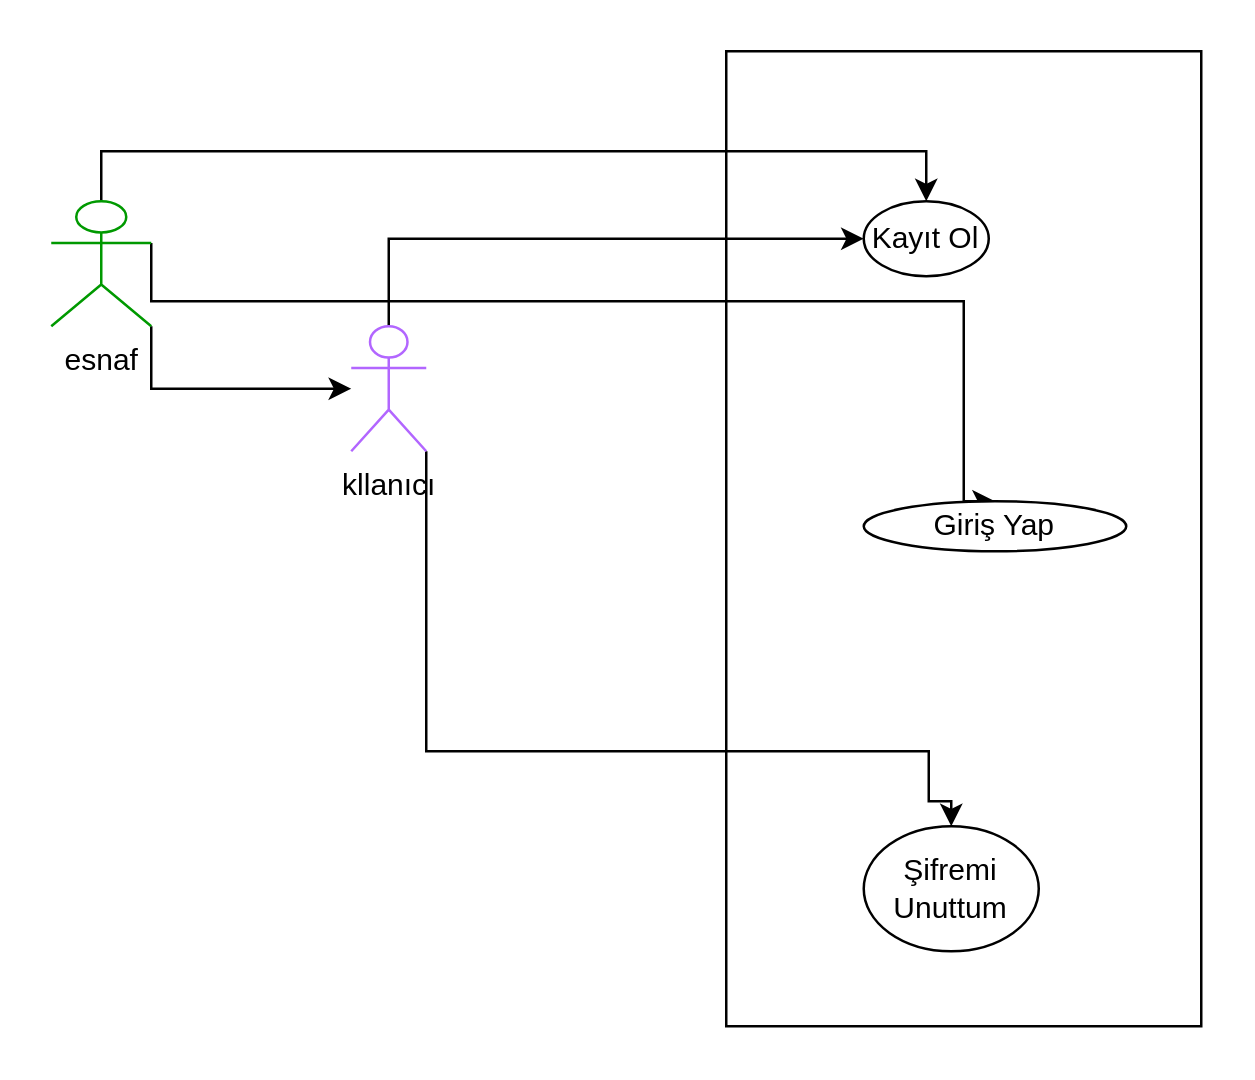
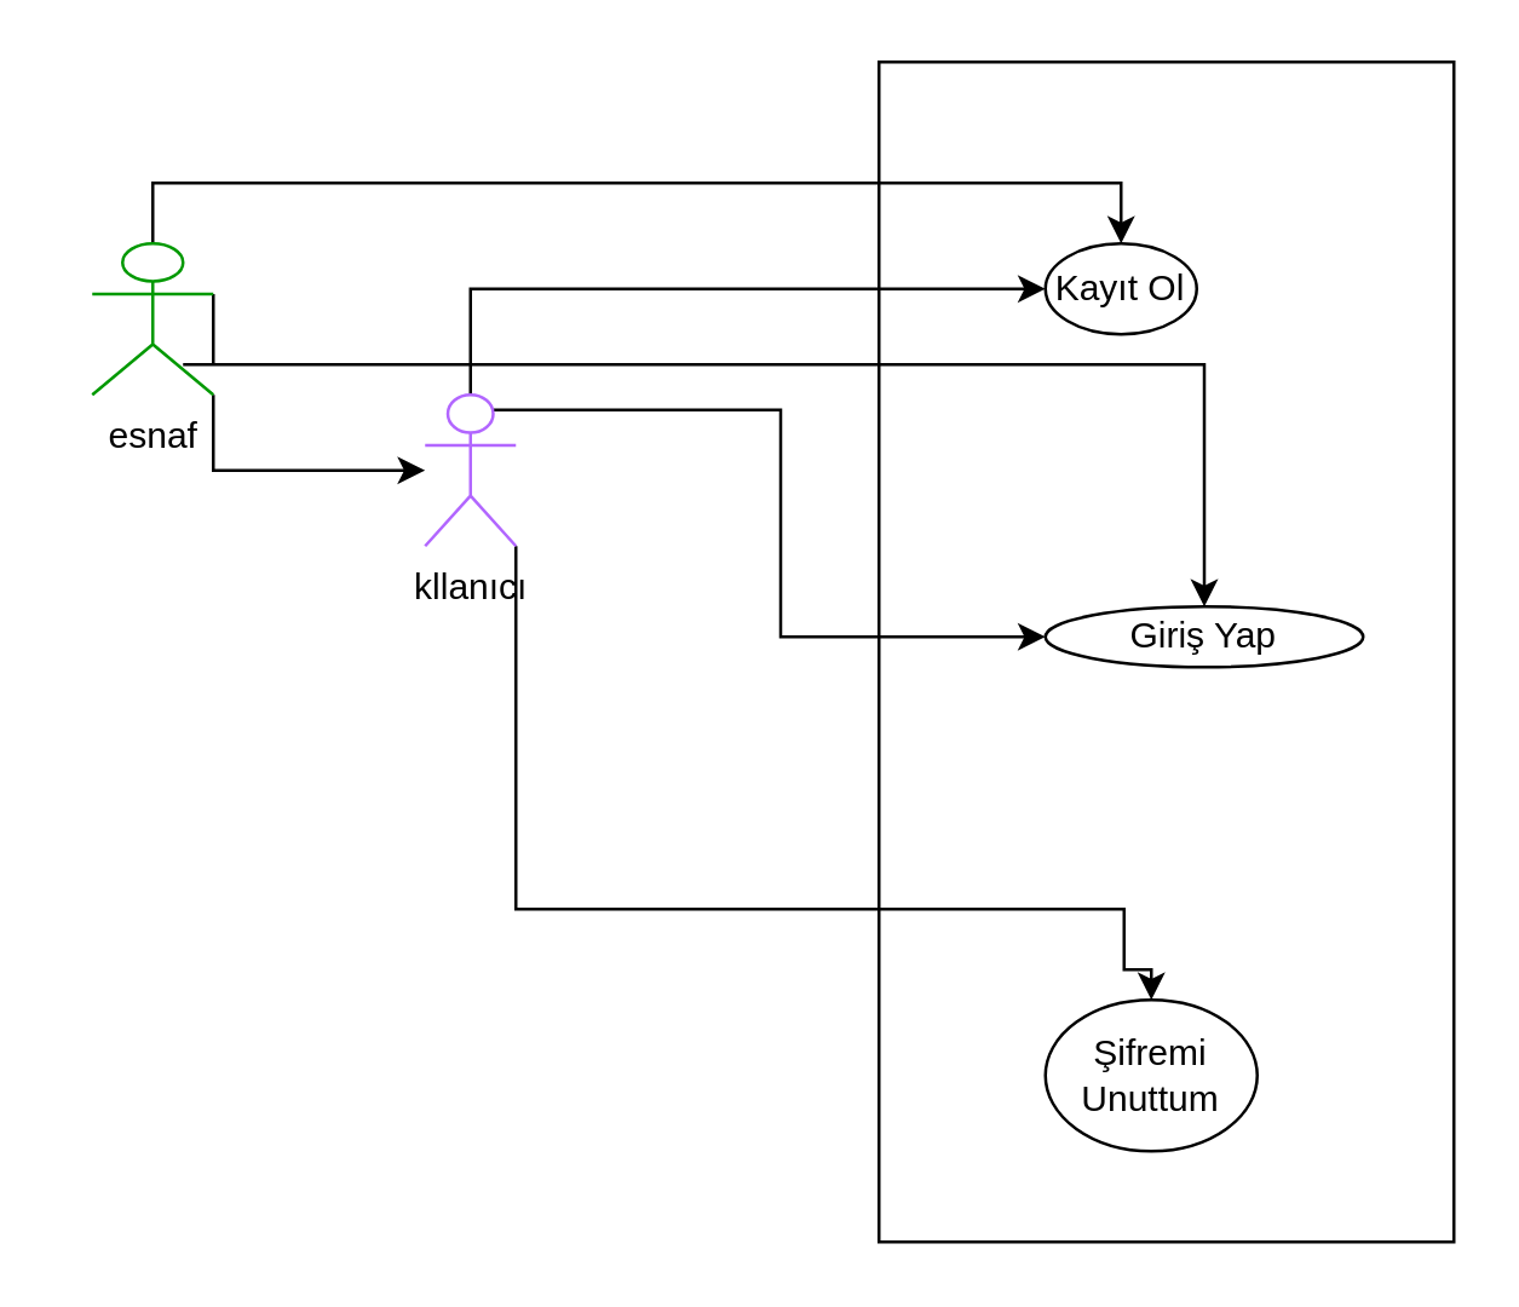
  <mxCell id="0" />
  <mxCell id="1" parent="0" />
  <mxCell id="2" value="" style="rounded=0;whiteSpace=wrap;html=1;" vertex="1" parent="1"><mxGeometry x="290" y="20" width="190" height="390" as="geometry" /></mxCell>
  <mxCell id="3" style="edgeStyle=orthogonalEdgeStyle;rounded=0;orthogonalLoop=1;jettySize=auto;html=1;exitX=1;exitY=1;exitDx=0;exitDy=0;exitPerimeter=0;entryX=0.5;entryY=0;entryDx=0;entryDy=0;" edge="1" parent="1" source="6" target="13"><mxGeometry relative="1" as="geometry"><mxPoint x="370" y="260" as="targetPoint" /><Array as="points"><mxPoint x="170" y="300" /><mxPoint x="371" y="300" /><mxPoint x="371" y="320" /><mxPoint x="380" y="320" /></Array></mxGeometry></mxCell>
  <mxCell id="4" style="edgeStyle=orthogonalEdgeStyle;rounded=0;orthogonalLoop=1;jettySize=auto;html=1;exitX=0.5;exitY=0;exitDx=0;exitDy=0;exitPerimeter=0;entryX=0;entryY=0.5;entryDx=0;entryDy=0;" edge="1" parent="1" source="6" target="11"><mxGeometry relative="1" as="geometry" /></mxCell>
+ <mxCell id="5" style="edgeStyle=orthogonalEdgeStyle;rounded=0;orthogonalLoop=1;jettySize=auto;html=1;exitX=0.75;exitY=0.1;exitDx=0;exitDy=0;exitPerimeter=0;entryX=0;entryY=0.5;entryDx=0;entryDy=0;" edge="1" parent="1" source="6" target="12"><mxGeometry relative="1" as="geometry" /></mxCell>
  <mxCell id="6" value="&lt;font style=&quot;vertical-align: inherit;&quot;&gt;&lt;font style=&quot;vertical-align: inherit;&quot;&gt;kllanıcı&lt;/font&gt;&lt;/font&gt;" style="shape=umlActor;verticalLabelPosition=bottom;verticalAlign=top;html=1;outlineConnect=0;strokeColor=#B266FF;" vertex="1" parent="1"><mxGeometry x="140" y="130" width="30" height="50" as="geometry" /></mxCell>
  <mxCell id="7" style="edgeStyle=orthogonalEdgeStyle;rounded=0;orthogonalLoop=1;jettySize=auto;html=1;exitX=1;exitY=1;exitDx=0;exitDy=0;exitPerimeter=0;" edge="1" parent="1" source="10" target="6"><mxGeometry relative="1" as="geometry" /></mxCell>
  <mxCell id="8" style="edgeStyle=orthogonalEdgeStyle;rounded=0;orthogonalLoop=1;jettySize=auto;html=1;exitX=0.5;exitY=0;exitDx=0;exitDy=0;exitPerimeter=0;entryX=0.5;entryY=0;entryDx=0;entryDy=0;" edge="1" parent="1" source="10" target="11"><mxGeometry relative="1" as="geometry" /></mxCell>
  <mxCell id="9" style="edgeStyle=orthogonalEdgeStyle;rounded=0;orthogonalLoop=1;jettySize=auto;html=1;exitX=1;exitY=0.333;exitDx=0;exitDy=0;exitPerimeter=0;entryX=0.5;entryY=0;entryDx=0;entryDy=0;" edge="1" parent="1" source="10" target="12"><mxGeometry relative="1" as="geometry"><Array as="points"><mxPoint x="60" y="120" /><mxPoint x="385" y="120" /></Array></mxGeometry></mxCell>
- <mxCell id="10" value="esnaf&lt;div&gt;&lt;br&gt;&lt;/div&gt;" style="shape=umlActor;verticalLabelPosition=bottom;verticalAlign=top;html=1;outlineConnect=0;strokeColor=#009900;" vertex="1" parent="1"><mxGeometry x="20" y="80" width="40" height="50" as="geometry" /></mxCell>
+ <mxCell id="10" value="esnaf&lt;div&gt;&lt;br&gt;&lt;/div&gt;" style="shape=umlActor;verticalLabelPosition=bottom;verticalAlign=top;html=1;outlineConnect=0;strokeColor=#009900;" vertex="1" parent="1"><mxGeometry x="30" y="80" width="40" height="50" as="geometry" /></mxCell>
  <mxCell id="11" value="&lt;font style=&quot;vertical-align: inherit;&quot;&gt;&lt;font style=&quot;vertical-align: inherit;&quot;&gt;Kayıt Ol&lt;/font&gt;&lt;/font&gt;" style="ellipse;whiteSpace=wrap;html=1;" vertex="1" parent="1"><mxGeometry x="345" y="80" width="50" height="30" as="geometry" /></mxCell>
  <mxCell id="12" value="&lt;font style=&quot;vertical-align: inherit;&quot;&gt;&lt;font style=&quot;vertical-align: inherit;&quot;&gt;Giriş Yap&lt;/font&gt;&lt;/font&gt;" style="ellipse;whiteSpace=wrap;html=1;" vertex="1" parent="1"><mxGeometry x="345" y="200" width="105" height="20" as="geometry" /></mxCell>
  <mxCell id="13" value="&lt;font style=&quot;vertical-align: inherit;&quot;&gt;&lt;font style=&quot;vertical-align: inherit;&quot;&gt;Şifremi Unuttum&lt;/font&gt;&lt;/font&gt;" style="ellipse;whiteSpace=wrap;html=1;" vertex="1" parent="1"><mxGeometry x="345" y="330" width="70" height="50" as="geometry" /></mxCell>
